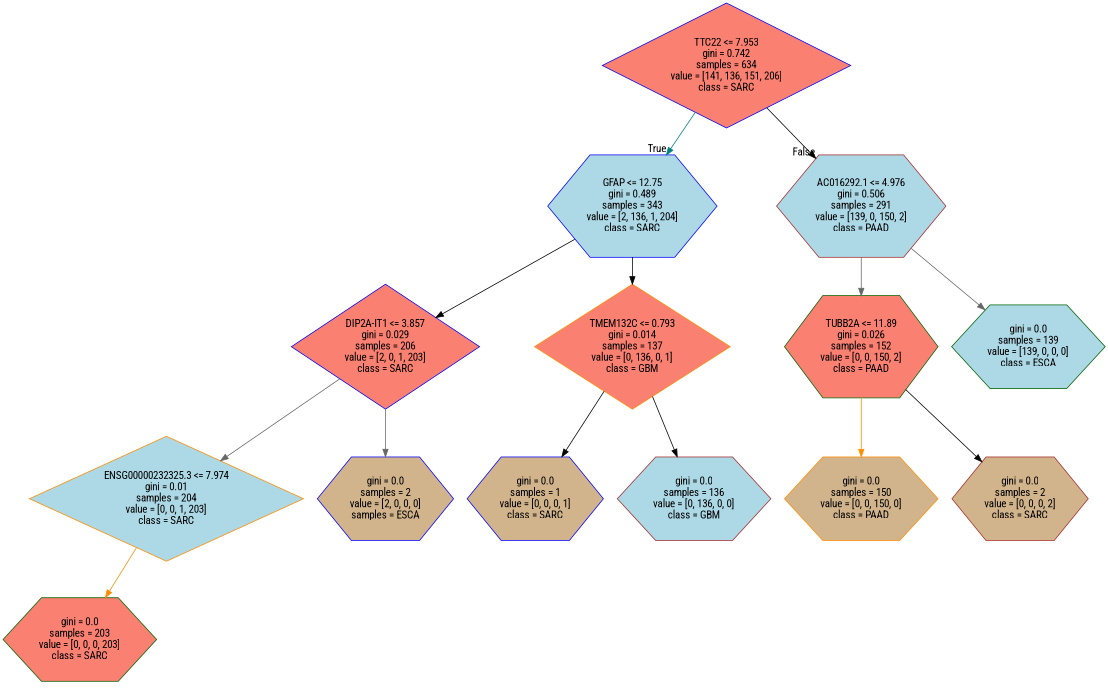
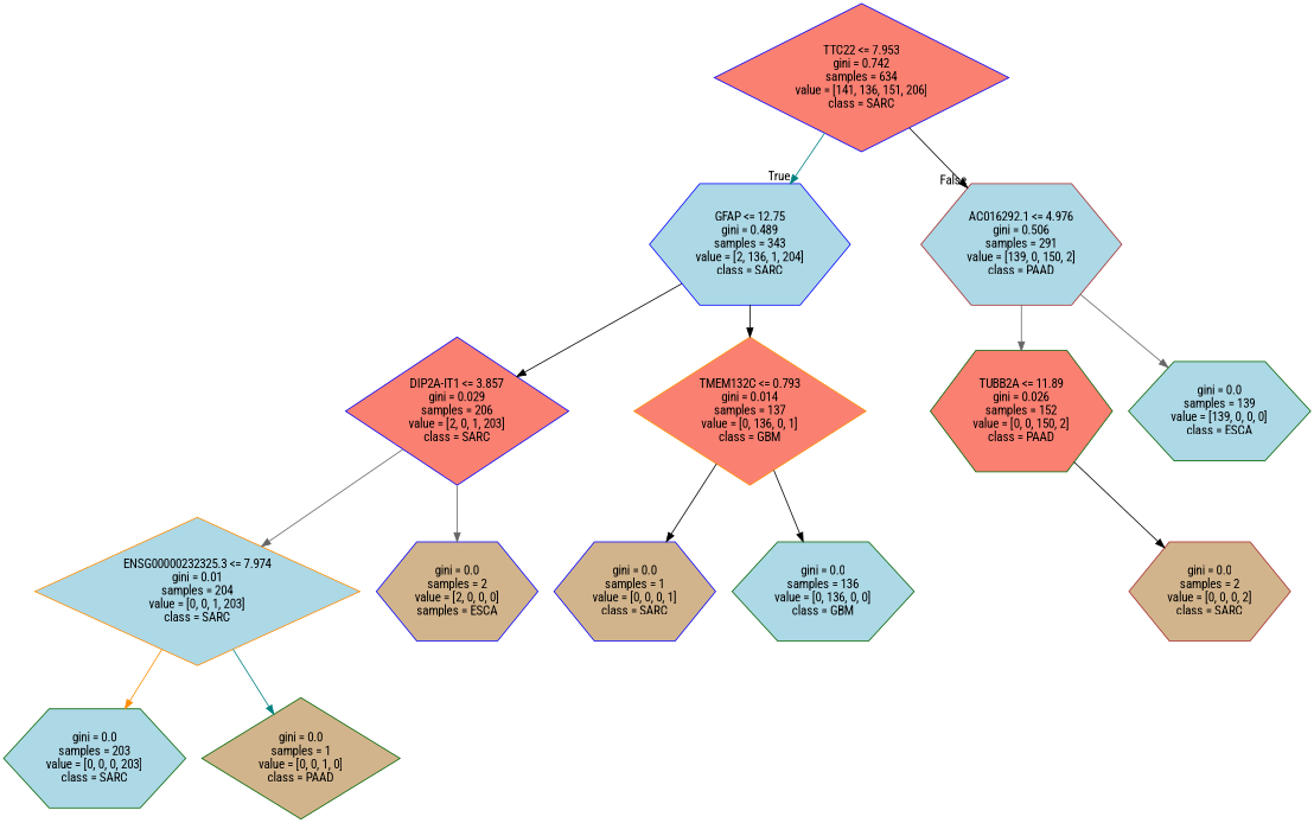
  digraph {
    fontname="Roboto Condensed"
    node [color=blue fillcolor=lightblue fontname="Roboto Condensed" shape=hexagon style=filled]
    edge [color=black fontname="Roboto Condensed"]
    n1 [fillcolor=salmon label="TTC22 <= 7.953\ngini = 0.742\nsamples = 634\nvalue = [141, 136, 151, 206]\nclass = SARC" shape=diamond]
    n2 [label="GFAP <= 12.75\ngini = 0.489\nsamples = 343\nvalue = [2, 136, 1, 204]\nclass = SARC"]
    n3 [color=brown label="AC016292.1 <= 4.976\ngini = 0.506\nsamples = 291\nvalue = [139, 0, 150, 2]\nclass = PAAD"]
    n4 [fillcolor=salmon label="DIP2A-IT1 <= 3.857\ngini = 0.029\nsamples = 206\nvalue = [2, 0, 1, 203]\nclass = SARC" shape=diamond]
    n5 [color=darkorange fillcolor=salmon label="TMEM132C <= 0.793\ngini = 0.014\nsamples = 137\nvalue = [0, 136, 0, 1]\nclass = GBM" shape=diamond]
    n6 [color=darkgreen fillcolor=salmon label="TUBB2A <= 11.89\ngini = 0.026\nsamples = 152\nvalue = [0, 0, 150, 2]\nclass = PAAD"]
    n7 [color=darkgreen label="gini = 0.0\nsamples = 139\nvalue = [139, 0, 0, 0]\nclass = ESCA"]
    n8 [color=darkorange label="ENSG00000232325.3 <= 7.974\ngini = 0.01\nsamples = 204\nvalue = [0, 0, 1, 203]\nclass = SARC" shape=diamond]
    n9 [fillcolor=tan label="gini = 0.0\nsamples = 2\nvalue = [2, 0, 0, 0]\nsamples = ESCA"]
    n10 [fillcolor=tan label="gini = 0.0\nsamples = 1\nvalue = [0, 0, 0, 1]\nclass = SARC"]
-   n11 [color=brown label="gini = 0.0\nsamples = 136\nvalue = [0, 136, 0, 0]\nclass = GBM"]
-   n12 [color=darkgreen fillcolor=salmon label="gini = 0.0\nsamples = 203\nvalue = [0, 0, 0, 203]\nclass = SARC"]
-   n14 [color=darkorange fillcolor=tan label="gini = 0.0\nsamples = 150\nvalue = [0, 0, 150, 0]\nclass = PAAD"]
+   n11 [color=darkgreen label="gini = 0.0\nsamples = 136\nvalue = [0, 136, 0, 0]\nclass = GBM"]
+   n12 [color=darkgreen label="gini = 0.0\nsamples = 203\nvalue = [0, 0, 0, 203]\nclass = SARC"]
+   n13 [color=darkgreen fillcolor=tan label="gini = 0.0\nsamples = 1\nvalue = [0, 0, 1, 0]\nclass = PAAD" shape=diamond]
    n15 [color=brown fillcolor=tan label="gini = 0.0\nsamples = 2\nvalue = [0, 0, 0, 2]\nclass = SARC"]
    n1 -> n2 [color=teal headlabel=True labelangle=45 labeldistance=2.5]
    n1 -> n3 [headlabel=False labelangle=-45 labeldistance=2.5]
    n2 -> n4
    n2 -> n5
    n3 -> n6 [color=gray40]
    n3 -> n7 [color=gray40]
    n4 -> n8 [color=gray40]
    n4 -> n9 [color=gray40]
    n5 -> n10
    n5 -> n11
-   n6 -> n14 [color=darkorange]
    n6 -> n15
    n8 -> n12 [color=darkorange]
+   n8 -> n13 [color=teal]
  }
